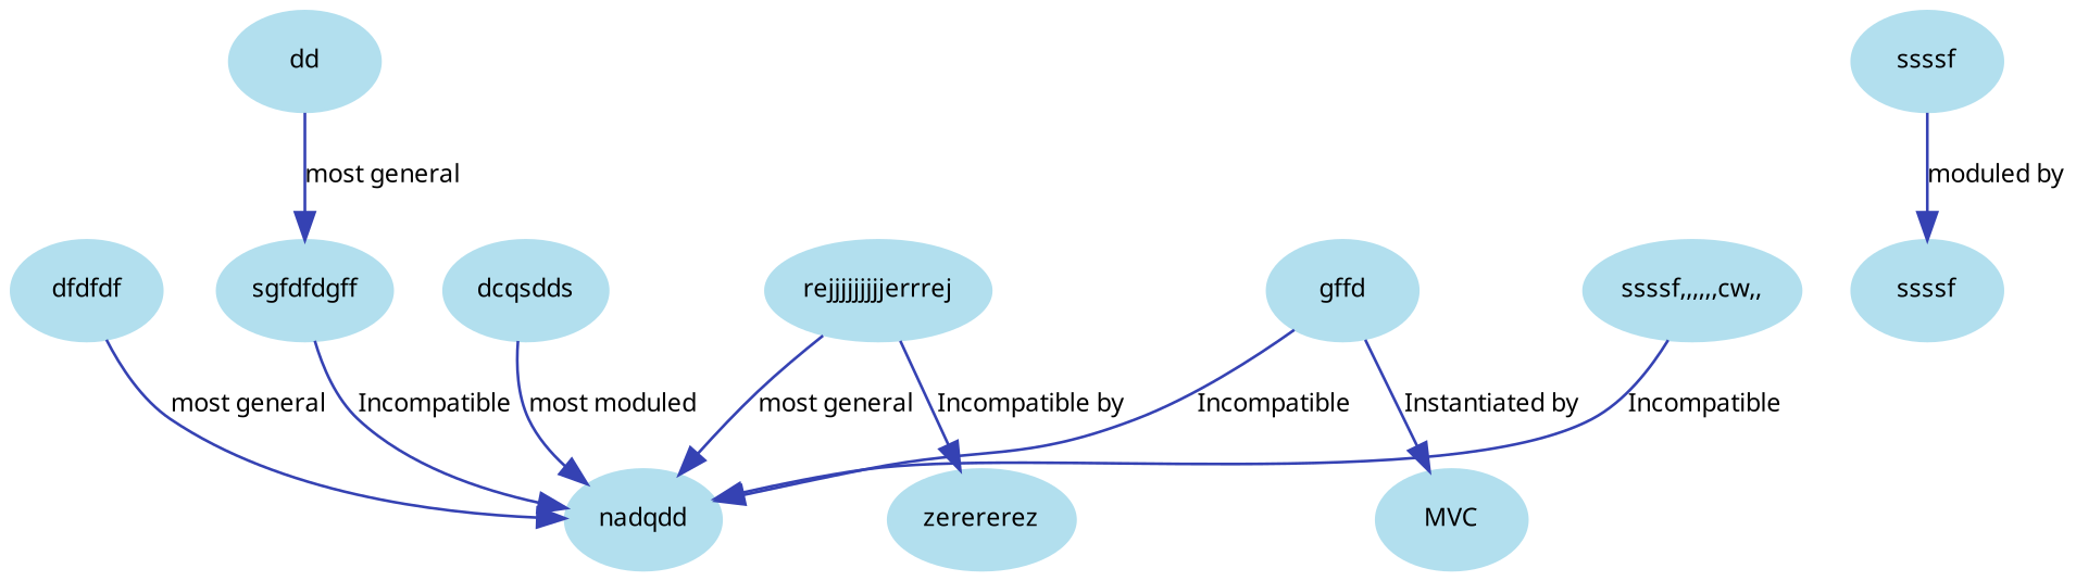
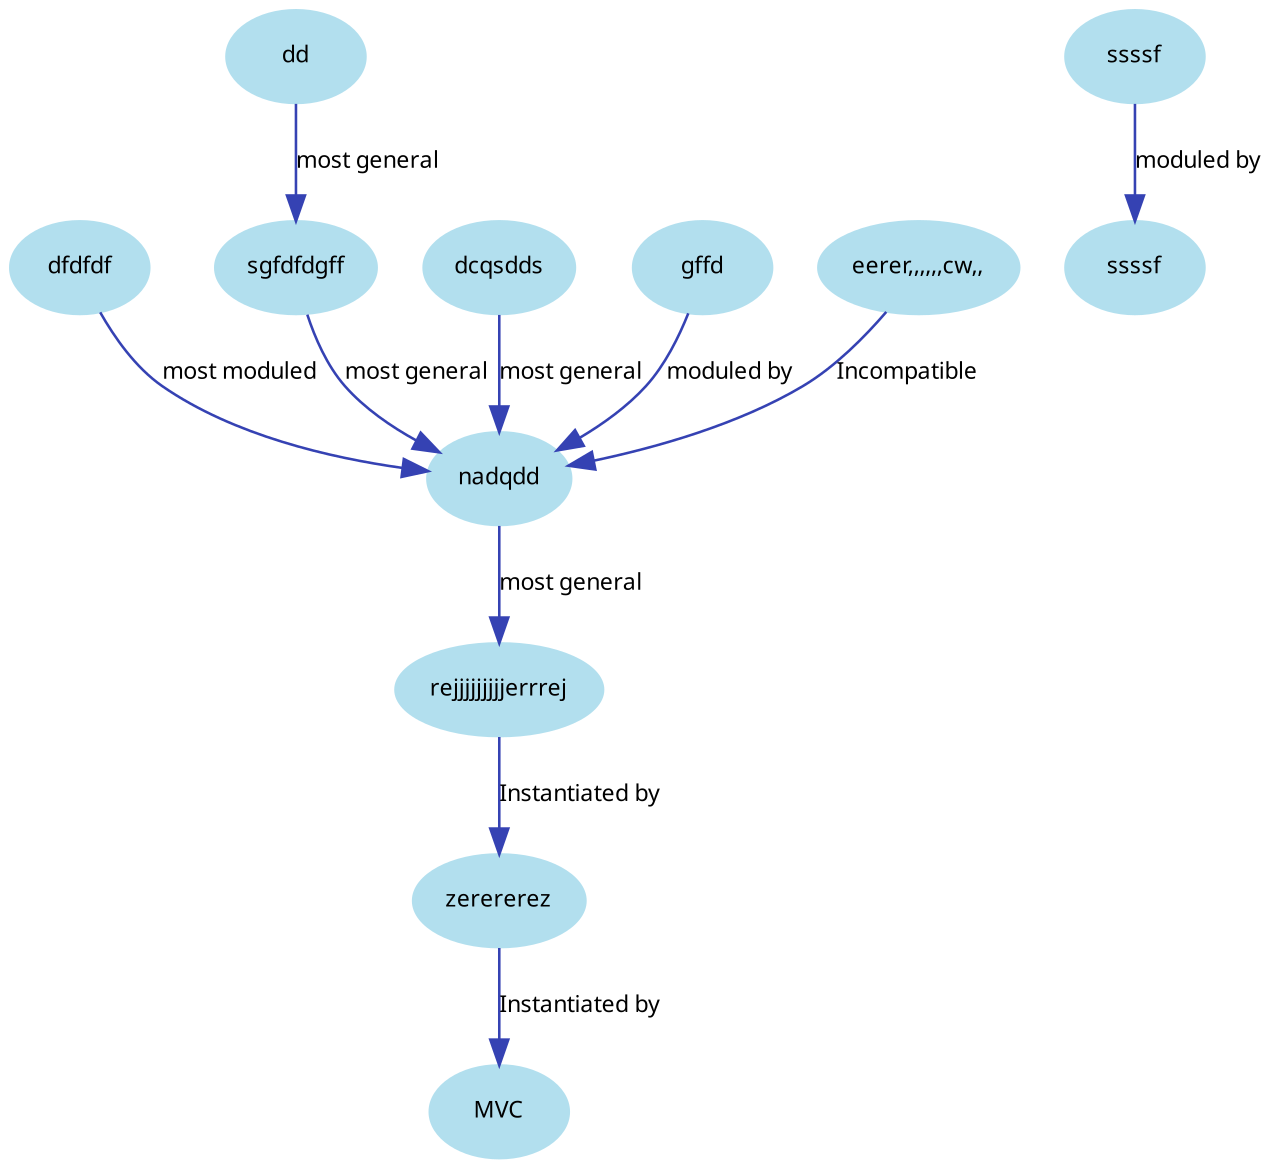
  digraph {
    node [color=lightblue2 fontname=Verdana fontsize=9 style=filled]
    edge [color="0.650 0.700 0.700" fontname=Verdana fontsize=9]
    n1 [label=dfdfdf]
    n2 [label=nadqdd]
    n3 [label=sgfdfdgff]
    n4 [label=dcqsdds]
    n5 [label=dd]
    n6 [label=rejjjjjjjjjerrrej]
    n7 [label=zerererez]
    n8 [label=ssssf]
    n9 [label=ssssf]
    n10 [label=gffd]
    n11 [label=MVC]
-   n12 [label="ssssf,,,,,,cw,,"]
-   n1 -> n2 [label="most general"]
-   n3 -> n2 [label=Incompatible]
-   n4 -> n2 [label="most moduled"]
+   n12 [label="eerer,,,,,,cw,,"]
+   n1 -> n2 [label="most moduled"]
+   n3 -> n2 [label="most general"]
+   n4 -> n2 [label="most general"]
    n5 -> n3 [label="most general"]
-   n6 -> n2 [label="most general"]
-   n6 -> n7 [label="Incompatible by"]
+   n2 -> n6 [label="most general"]
+   n6 -> n7 [label="Instantiated by"]
    n8 -> n9 [label="moduled by"]
-   n10 -> n2 [label=Incompatible]
-   n10 -> n11 [label="Instantiated by"]
+   n10 -> n2 [label="moduled by"]
+   n7 -> n11 [label="Instantiated by"]
    n12 -> n2 [label=Incompatible]
  }
